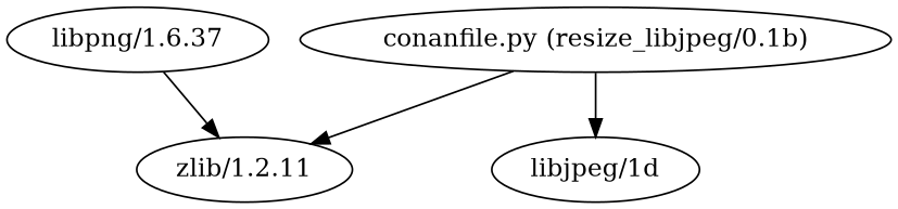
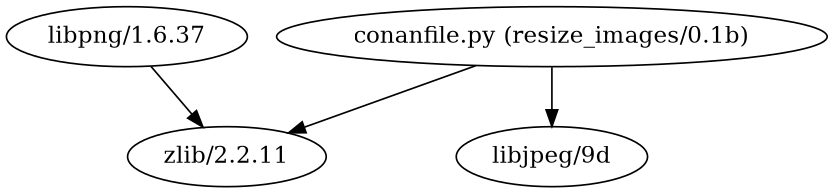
  digraph {
    "libpng/1.6.37"
-   "zlib/1.2.11"
-   "conanfile.py (resize_images/0.1b)" [label="conanfile.py (resize_libjpeg/0.1b)"]
-   "libjpeg/9d" [label="libjpeg/1d"]
+   "zlib/1.2.11" [label="zlib/2.2.11"]
+   "conanfile.py (resize_images/0.1b)"
+   "libjpeg/9d"
    "libpng/1.6.37" -> "zlib/1.2.11"
    "conanfile.py (resize_images/0.1b)" -> "zlib/1.2.11"
    "conanfile.py (resize_images/0.1b)" -> "libjpeg/9d"
  }
